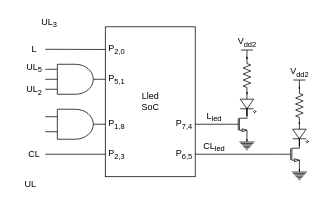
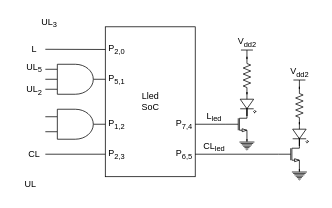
  <mxCell id="0" />
  <mxCell id="1" parent="0" />
  <mxCell id="2" value="" style="rounded=0;whiteSpace=wrap;html=1;snapToPoint=1;arcSize=12;" vertex="1" parent="1"><mxGeometry x="140" y="35" width="120" height="200" as="geometry" /></mxCell>
  <mxCell id="3" value="UL&lt;sub&gt;5&lt;/sub&gt;" style="text;html=1;align=center;verticalAlign=middle;resizable=1;points=[];autosize=1;strokeColor=none;fillColor=none;strokeWidth=1;" vertex="1" parent="1"><mxGeometry x="30" y="85" width="30" height="10" as="geometry" /></mxCell>
  <mxCell id="4" value="" style="endArrow=none;html=1;rounded=0;" edge="1" parent="1"><mxGeometry width="50" height="50" relative="1" as="geometry"><mxPoint x="60" y="65" as="sourcePoint" /><mxPoint x="140" y="65.24" as="targetPoint" /></mxGeometry></mxCell>
  <mxCell id="5" value="L" style="text;html=1;align=center;verticalAlign=middle;resizable=1;points=[];autosize=1;strokeColor=none;fillColor=none;strokeWidth=1;" vertex="1" parent="1"><mxGeometry x="30" y="50" width="30" height="30" as="geometry" /></mxCell>
  <mxCell id="6" value="UL" style="text;html=1;align=center;verticalAlign=middle;resizable=1;points=[];autosize=1;strokeColor=none;fillColor=none;strokeWidth=1;" vertex="1" parent="1"><mxGeometry x="20" y="235" width="40" height="20" as="geometry" /></mxCell>
  <mxCell id="7" value="P&lt;sub&gt;2,0&lt;/sub&gt;" style="text;html=1;align=center;verticalAlign=middle;resizable=1;points=[];autosize=1;strokeColor=none;fillColor=none;" vertex="1" parent="1"><mxGeometry x="130" y="50" width="50" height="30" as="geometry" /></mxCell>
  <mxCell id="8" value="P&lt;sub&gt;5,1&lt;/sub&gt;" style="text;html=1;align=center;verticalAlign=middle;resizable=1;points=[];autosize=1;strokeColor=none;fillColor=none;" vertex="1" parent="1"><mxGeometry x="130" y="95" width="50" height="20" as="geometry" /></mxCell>
- <mxCell id="9" value="P&lt;sub&gt;1,8&lt;/sub&gt;" style="text;html=1;align=center;verticalAlign=middle;resizable=1;points=[];autosize=1;strokeColor=none;fillColor=none;" vertex="1" parent="1"><mxGeometry x="130" y="155" width="50" height="20" as="geometry" /></mxCell>
+ <mxCell id="9" value="P&lt;sub&gt;1,2&lt;/sub&gt;" style="text;html=1;align=center;verticalAlign=middle;resizable=1;points=[];autosize=1;strokeColor=none;fillColor=none;" vertex="1" parent="1"><mxGeometry x="130" y="155" width="50" height="20" as="geometry" /></mxCell>
  <mxCell id="10" value="P&lt;sub&gt;2,3&lt;/sub&gt;" style="text;html=1;align=center;verticalAlign=middle;resizable=1;points=[];autosize=1;strokeColor=none;fillColor=none;" vertex="1" parent="1"><mxGeometry x="130" y="190" width="50" height="30" as="geometry" /></mxCell>
  <mxCell id="11" value="Lled&lt;div&gt;SoC&lt;/div&gt;" style="text;html=1;align=center;verticalAlign=middle;resizable=0;points=[];autosize=1;strokeColor=none;fillColor=none;" vertex="1" parent="1"><mxGeometry x="170" y="115" width="60" height="40" as="geometry" /></mxCell>
  <mxCell id="12" value="" style="verticalLabelPosition=bottom;shadow=0;dashed=0;align=center;html=1;verticalAlign=top;shape=mxgraph.electrical.logic_gates.logic_gate;operation=and;numInputs=3;" vertex="1" parent="1"><mxGeometry x="60" y="85" width="80" height="40" as="geometry" /></mxCell>
  <mxCell id="13" value="" style="verticalLabelPosition=bottom;shadow=0;dashed=0;align=center;html=1;verticalAlign=top;shape=mxgraph.electrical.logic_gates.logic_gate;operation=and;" vertex="1" parent="1"><mxGeometry x="60" y="145" width="80" height="40" as="geometry" /></mxCell>
  <mxCell id="14" value="UL&lt;sub&gt;2&lt;/sub&gt;" style="text;html=1;align=center;verticalAlign=middle;resizable=1;points=[];autosize=1;strokeColor=none;fillColor=none;strokeWidth=1;" vertex="1" parent="1"><mxGeometry x="30" y="115" width="30" height="10" as="geometry" /></mxCell>
  <mxCell id="15" value="UL&lt;sub&gt;3&lt;/sub&gt;" style="text;html=1;align=center;verticalAlign=middle;resizable=1;points=[];autosize=1;strokeColor=none;fillColor=none;strokeWidth=1;" vertex="1" parent="1"><mxGeometry x="50" y="20" width="30" height="20" as="geometry" /></mxCell>
  <mxCell id="16" value="" style="endArrow=none;html=1;rounded=0;" edge="1" parent="1"><mxGeometry width="50" height="50" relative="1" as="geometry"><mxPoint x="60" y="205" as="sourcePoint" /><mxPoint x="140" y="205" as="targetPoint" /></mxGeometry></mxCell>
  <mxCell id="17" value="CL" style="text;html=1;align=center;verticalAlign=middle;resizable=0;points=[];autosize=1;strokeColor=none;fillColor=none;" vertex="1" parent="1"><mxGeometry x="25" y="190" width="40" height="30" as="geometry" /></mxCell>
  <mxCell id="18" value="P&lt;sub&gt;6,5&lt;/sub&gt;" style="text;html=1;align=center;verticalAlign=middle;resizable=1;points=[];autosize=1;strokeColor=none;fillColor=none;" vertex="1" parent="1"><mxGeometry x="220" y="190" width="50" height="30" as="geometry" /></mxCell>
  <mxCell id="19" value="P&lt;sub&gt;7,4&lt;/sub&gt;" style="text;html=1;align=center;verticalAlign=middle;resizable=1;points=[];autosize=1;strokeColor=none;fillColor=none;" vertex="1" parent="1"><mxGeometry x="220" y="150" width="50" height="30" as="geometry" /></mxCell>
  <mxCell id="20" value="" style="verticalLabelPosition=bottom;shadow=0;dashed=0;align=center;html=1;verticalAlign=top;shape=mxgraph.electrical.transistors.nmos;pointerEvents=1;strokeWidth=1;" vertex="1" parent="1"><mxGeometry x="370" y="183" width="30" height="44" as="geometry" /></mxCell>
  <mxCell id="21" value="" style="pointerEvents=1;verticalLabelPosition=bottom;shadow=0;dashed=0;align=center;html=1;verticalAlign=top;shape=mxgraph.electrical.signal_sources.protective_earth;strokeWidth=1;" vertex="1" parent="1"><mxGeometry x="389" y="225" width="20" height="15" as="geometry" /></mxCell>
  <mxCell id="22" value="" style="verticalLabelPosition=bottom;shadow=0;dashed=0;align=center;html=1;verticalAlign=top;shape=mxgraph.electrical.opto_electronics.led_2;pointerEvents=1;direction=south;strokeWidth=1;" vertex="1" parent="1"><mxGeometry x="390" y="162" width="21" height="32" as="geometry" /></mxCell>
  <mxCell id="23" value="" style="pointerEvents=1;verticalLabelPosition=bottom;shadow=0;dashed=0;align=center;html=1;verticalAlign=top;shape=mxgraph.electrical.resistors.resistor_2;direction=south;strokeWidth=1;" vertex="1" parent="1"><mxGeometry x="394" y="115" width="10" height="50" as="geometry" /></mxCell>
  <mxCell id="24" value="V&lt;sub&gt;dd&lt;/sub&gt;" style="verticalLabelPosition=top;verticalAlign=bottom;shape=mxgraph.electrical.signal_sources.vdd;shadow=0;dashed=0;align=center;strokeWidth=1;fontSize=24;html=1;flipV=1;noLabel=1;" vertex="1" parent="1"><mxGeometry x="391" y="106" width="16" height="12" as="geometry" /></mxCell>
  <mxCell id="25" value="V&lt;sub&gt;dd2&lt;/sub&gt;" style="text;html=1;align=center;verticalAlign=middle;resizable=0;points=[];autosize=1;strokeColor=none;fillColor=none;strokeWidth=1;" vertex="1" parent="1"><mxGeometry x="377" y="81" width="44" height="30" as="geometry" /></mxCell>
  <mxCell id="26" value="" style="endArrow=none;html=1;rounded=0;entryX=0.5;entryY=0;entryDx=0;entryDy=0;entryPerimeter=0;exitX=0;exitY=0.5;exitDx=0;exitDy=0;exitPerimeter=0;strokeWidth=1;" edge="1" parent="1" source="23" target="24"><mxGeometry width="50" height="50" relative="1" as="geometry"><mxPoint x="369" y="105.5" as="sourcePoint" /><mxPoint x="419" y="55.5" as="targetPoint" /></mxGeometry></mxCell>
  <mxCell id="27" value="" style="endArrow=none;html=1;rounded=0;entryX=1;entryY=0.5;entryDx=0;entryDy=0;entryPerimeter=0;exitX=0;exitY=0.57;exitDx=0;exitDy=0;exitPerimeter=0;strokeWidth=1;" edge="1" parent="1" source="22" target="23"><mxGeometry width="50" height="50" relative="1" as="geometry"><mxPoint x="369" y="105.5" as="sourcePoint" /><mxPoint x="419" y="55.5" as="targetPoint" /></mxGeometry></mxCell>
  <mxCell id="28" value="" style="endArrow=none;html=1;rounded=0;exitX=1;exitY=0.57;exitDx=0;exitDy=0;exitPerimeter=0;entryX=1;entryY=0;entryDx=0;entryDy=0;entryPerimeter=0;strokeWidth=1;" edge="1" parent="1" source="22" target="20"><mxGeometry width="50" height="50" relative="1" as="geometry"><mxPoint x="369" y="105.5" as="sourcePoint" /><mxPoint x="419" y="55.5" as="targetPoint" /></mxGeometry></mxCell>
  <mxCell id="29" value="" style="endArrow=none;html=1;rounded=0;entryX=1;entryY=1;entryDx=0;entryDy=0;entryPerimeter=0;exitX=0.5;exitY=0;exitDx=0;exitDy=0;exitPerimeter=0;strokeWidth=1;" edge="1" parent="1" source="21" target="20"><mxGeometry width="50" height="50" relative="1" as="geometry"><mxPoint x="369" y="105.5" as="sourcePoint" /><mxPoint x="419" y="55.5" as="targetPoint" /></mxGeometry></mxCell>
  <mxCell id="30" value="" style="verticalLabelPosition=bottom;shadow=0;dashed=0;align=center;html=1;verticalAlign=top;shape=mxgraph.electrical.transistors.nmos;pointerEvents=1;strokeWidth=1;" vertex="1" parent="1"><mxGeometry x="300" y="143" width="30" height="44" as="geometry" /></mxCell>
  <mxCell id="31" value="" style="pointerEvents=1;verticalLabelPosition=bottom;shadow=0;dashed=0;align=center;html=1;verticalAlign=top;shape=mxgraph.electrical.signal_sources.protective_earth;strokeWidth=1;" vertex="1" parent="1"><mxGeometry x="319" y="185" width="20" height="15" as="geometry" /></mxCell>
  <mxCell id="32" value="" style="verticalLabelPosition=bottom;shadow=0;dashed=0;align=center;html=1;verticalAlign=top;shape=mxgraph.electrical.opto_electronics.led_2;pointerEvents=1;direction=south;strokeWidth=1;" vertex="1" parent="1"><mxGeometry x="320" y="122" width="21" height="32" as="geometry" /></mxCell>
  <mxCell id="33" value="" style="pointerEvents=1;verticalLabelPosition=bottom;shadow=0;dashed=0;align=center;html=1;verticalAlign=top;shape=mxgraph.electrical.resistors.resistor_2;direction=south;strokeWidth=1;" vertex="1" parent="1"><mxGeometry x="324" y="75" width="10" height="50" as="geometry" /></mxCell>
  <mxCell id="34" value="V&lt;sub&gt;dd&lt;/sub&gt;" style="verticalLabelPosition=top;verticalAlign=bottom;shape=mxgraph.electrical.signal_sources.vdd;shadow=0;dashed=0;align=center;strokeWidth=1;fontSize=24;html=1;flipV=1;noLabel=1;" vertex="1" parent="1"><mxGeometry x="321" y="66" width="16" height="12" as="geometry" /></mxCell>
  <mxCell id="35" value="V&lt;sub&gt;dd2&lt;/sub&gt;" style="text;html=1;align=center;verticalAlign=middle;resizable=0;points=[];autosize=1;strokeColor=none;fillColor=none;strokeWidth=1;" vertex="1" parent="1"><mxGeometry x="307" y="41" width="44" height="30" as="geometry" /></mxCell>
  <mxCell id="36" value="" style="endArrow=none;html=1;rounded=0;entryX=0.5;entryY=0;entryDx=0;entryDy=0;entryPerimeter=0;exitX=0;exitY=0.5;exitDx=0;exitDy=0;exitPerimeter=0;strokeWidth=1;" edge="1" parent="1" source="33" target="34"><mxGeometry width="50" height="50" relative="1" as="geometry"><mxPoint x="299" y="65.5" as="sourcePoint" /><mxPoint x="349" y="15.5" as="targetPoint" /></mxGeometry></mxCell>
  <mxCell id="37" value="" style="endArrow=none;html=1;rounded=0;entryX=1;entryY=0.5;entryDx=0;entryDy=0;entryPerimeter=0;exitX=0;exitY=0.57;exitDx=0;exitDy=0;exitPerimeter=0;strokeWidth=1;" edge="1" parent="1" source="32" target="33"><mxGeometry width="50" height="50" relative="1" as="geometry"><mxPoint x="299" y="65.5" as="sourcePoint" /><mxPoint x="349" y="15.5" as="targetPoint" /></mxGeometry></mxCell>
  <mxCell id="38" value="" style="endArrow=none;html=1;rounded=0;exitX=1;exitY=0.57;exitDx=0;exitDy=0;exitPerimeter=0;entryX=1;entryY=0;entryDx=0;entryDy=0;entryPerimeter=0;strokeWidth=1;" edge="1" parent="1" source="32" target="30"><mxGeometry width="50" height="50" relative="1" as="geometry"><mxPoint x="299" y="65.5" as="sourcePoint" /><mxPoint x="349" y="15.5" as="targetPoint" /></mxGeometry></mxCell>
  <mxCell id="39" value="" style="endArrow=none;html=1;rounded=0;entryX=1;entryY=1;entryDx=0;entryDy=0;entryPerimeter=0;exitX=0.5;exitY=0;exitDx=0;exitDy=0;exitPerimeter=0;strokeWidth=1;" edge="1" parent="1" source="31" target="30"><mxGeometry width="50" height="50" relative="1" as="geometry"><mxPoint x="299" y="65.5" as="sourcePoint" /><mxPoint x="349" y="15.5" as="targetPoint" /></mxGeometry></mxCell>
  <mxCell id="40" value="" style="endArrow=none;html=1;rounded=0;exitX=0;exitY=0.5;exitDx=0;exitDy=0;exitPerimeter=0;entryX=1;entryY=0.65;entryDx=0;entryDy=0;entryPerimeter=0;" edge="1" parent="1" source="30" target="2"><mxGeometry width="50" height="50" relative="1" as="geometry"><mxPoint x="280" y="115" as="sourcePoint" /><mxPoint x="340" y="-15" as="targetPoint" /></mxGeometry></mxCell>
  <mxCell id="41" value="" style="endArrow=none;html=1;rounded=0;exitX=0;exitY=0.5;exitDx=0;exitDy=0;exitPerimeter=0;entryX=0.999;entryY=0.85;entryDx=0;entryDy=0;entryPerimeter=0;" edge="1" parent="1" source="20" target="2"><mxGeometry width="50" height="50" relative="1" as="geometry"><mxPoint x="290" y="35" as="sourcePoint" /><mxPoint x="270" y="205" as="targetPoint" /></mxGeometry></mxCell>
  <mxCell id="42" value="CL&lt;sub&gt;led&lt;/sub&gt;" style="text;html=1;align=center;verticalAlign=middle;resizable=0;points=[];autosize=1;strokeColor=none;fillColor=none;" vertex="1" parent="1"><mxGeometry x="260" y="180" width="50" height="30" as="geometry" /></mxCell>
  <mxCell id="43" value="L&lt;sub&gt;led&lt;/sub&gt;" style="text;html=1;align=center;verticalAlign=middle;resizable=0;points=[];autosize=1;strokeColor=none;fillColor=none;" vertex="1" parent="1"><mxGeometry x="265" y="140" width="40" height="30" as="geometry" /></mxCell>
